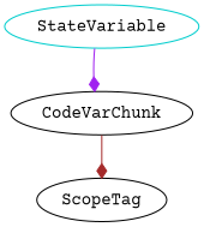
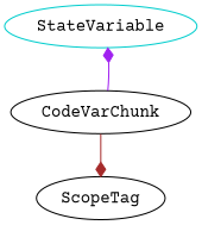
  digraph {
    fontname="Courier Prime"
    node [fontname="Courier Prime"]
    edge [arrowhead=diamond fontname="Courier Prime"]
    n1 [color=cyan3 label=StateVariable shape=oval]
    CodeVarChunk
    ScopeTag
-   n1 -> CodeVarChunk [color=purple]
+   CodeVarChunk -> n1 [color=purple]
    CodeVarChunk -> ScopeTag [color=brown]
  }
